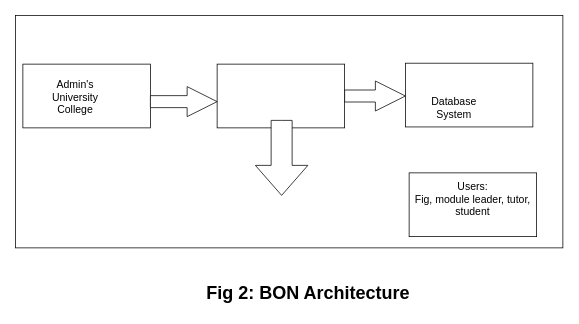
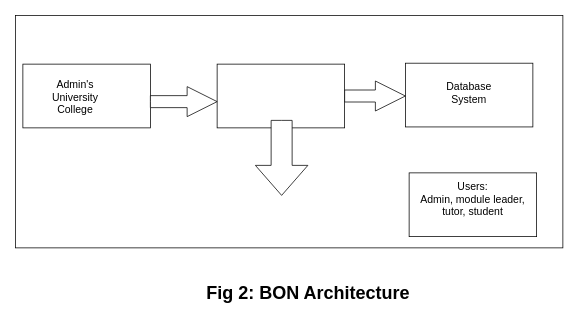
  <mxCell id="0" />
  <mxCell id="1" parent="0" />
  <mxCell id="2" value="" style="rounded=0;whiteSpace=wrap;html=1;" vertex="1" parent="1"><mxGeometry x="20" y="20" width="730" height="310" as="geometry" /></mxCell>
  <mxCell id="3" value="" style="rounded=0;whiteSpace=wrap;html=1;" vertex="1" parent="1"><mxGeometry x="30" y="85" width="170" height="85" as="geometry" /></mxCell>
  <mxCell id="4" value="" style="rounded=0;whiteSpace=wrap;html=1;" vertex="1" parent="1"><mxGeometry x="289" y="85" width="170" height="85" as="geometry" /></mxCell>
  <mxCell id="5" value="" style="rounded=0;whiteSpace=wrap;html=1;" vertex="1" parent="1"><mxGeometry x="540" y="83.75" width="170" height="85" as="geometry" /></mxCell>
  <mxCell id="6" value="" style="rounded=0;whiteSpace=wrap;html=1;" vertex="1" parent="1"><mxGeometry x="545" y="230" width="170" height="85" as="geometry" /></mxCell>
  <mxCell id="7" value="&lt;font style=&quot;font-size: 14px&quot;&gt;Admin's University College&lt;/font&gt;" style="text;html=1;strokeColor=none;fillColor=none;align=center;verticalAlign=middle;whiteSpace=wrap;rounded=0;" vertex="1" parent="1"><mxGeometry x="50" y="115" width="100" height="27.5" as="geometry" /></mxCell>
- <mxCell id="8" value="&lt;span style=&quot;font-size: 14px&quot;&gt;Database System&lt;/span&gt;" style="text;html=1;strokeColor=none;fillColor=none;align=center;verticalAlign=middle;whiteSpace=wrap;rounded=0;" vertex="1" parent="1"><mxGeometry x="560" y="127.5" width="90" height="30" as="geometry" /></mxCell>
- <mxCell id="9" value="&lt;span style=&quot;font-size: 14px&quot;&gt;Users:&lt;br&gt;Fig, module leader, tutor, student&lt;br&gt;&lt;br&gt;&lt;/span&gt;" style="text;html=1;strokeColor=none;fillColor=none;align=center;verticalAlign=middle;whiteSpace=wrap;rounded=0;" vertex="1" parent="1"><mxGeometry x="550" y="257.5" width="160" height="30" as="geometry" /></mxCell>
+ <mxCell id="8" value="&lt;span style=&quot;font-size: 14px&quot;&gt;Database System&lt;/span&gt;" style="text;html=1;strokeColor=none;fillColor=none;align=center;verticalAlign=middle;whiteSpace=wrap;rounded=0;" vertex="1" parent="1"><mxGeometry x="580" y="107.5" width="90" height="30" as="geometry" /></mxCell>
+ <mxCell id="9" value="&lt;span style=&quot;font-size: 14px&quot;&gt;Users:&lt;br&gt;Admin, module leader, tutor, student&lt;br&gt;&lt;br&gt;&lt;/span&gt;" style="text;html=1;strokeColor=none;fillColor=none;align=center;verticalAlign=middle;whiteSpace=wrap;rounded=0;" vertex="1" parent="1"><mxGeometry x="550" y="257.5" width="160" height="30" as="geometry" /></mxCell>
  <mxCell id="10" value="" style="html=1;shadow=0;dashed=0;align=center;verticalAlign=middle;shape=mxgraph.arrows2.arrow;dy=0.6;dx=40;notch=0;fontSize=14;" vertex="1" parent="1"><mxGeometry x="200" y="115" width="89" height="40" as="geometry" /></mxCell>
  <mxCell id="11" value="" style="html=1;shadow=0;dashed=0;align=center;verticalAlign=middle;shape=mxgraph.arrows2.arrow;dy=0.6;dx=40;notch=0;fontSize=14;" vertex="1" parent="1"><mxGeometry x="459" y="107.5" width="81" height="40" as="geometry" /></mxCell>
  <mxCell id="12" value="" style="html=1;shadow=0;dashed=0;align=center;verticalAlign=middle;shape=mxgraph.arrows2.arrow;dy=0.6;dx=40;direction=south;notch=0;fontSize=14;" vertex="1" parent="1"><mxGeometry x="340" y="160" width="70" height="100" as="geometry" /></mxCell>
  <mxCell id="13" value="&lt;font style=&quot;font-size: 24px&quot;&gt;Fig 2: BON Architecture&lt;/font&gt;" style="text;strokeColor=none;fillColor=none;html=1;fontSize=24;fontStyle=1;verticalAlign=middle;align=center;" vertex="1" parent="1"><mxGeometry x="319" y="370" width="181" height="40" as="geometry" /></mxCell>
